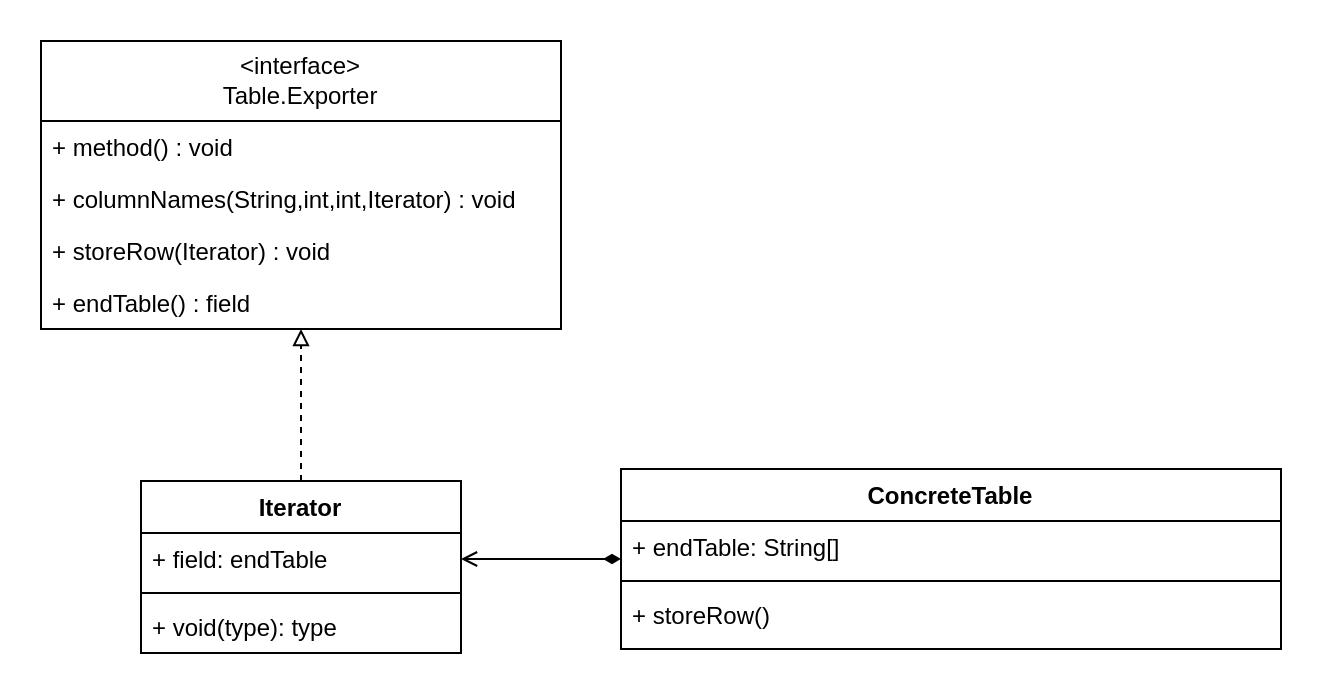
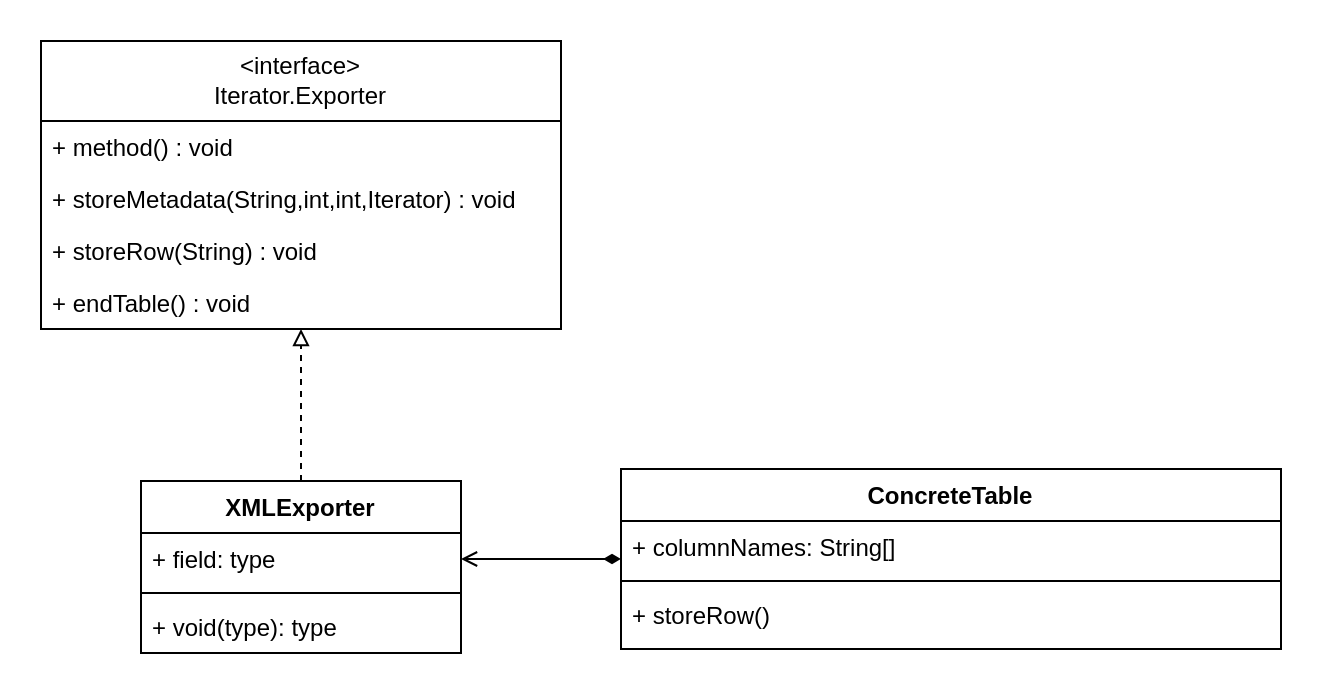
  <mxCell id="0" />
  <mxCell id="1" parent="0" />
- <mxCell id="2" value="&amp;lt;interface&amp;gt;&lt;br&gt;Table.Exporter" style="swimlane;fontStyle=0;childLayout=stackLayout;horizontal=1;startSize=40;fillColor=none;horizontalStack=0;resizeParent=1;resizeParentMax=0;resizeLast=0;collapsible=1;marginBottom=0;whiteSpace=wrap;html=1;" vertex="1" parent="1"><mxGeometry x="20" y="20" width="260" height="144" as="geometry" /></mxCell>
+ <mxCell id="2" value="&amp;lt;interface&amp;gt;&lt;br&gt;Iterator.Exporter" style="swimlane;fontStyle=0;childLayout=stackLayout;horizontal=1;startSize=40;fillColor=none;horizontalStack=0;resizeParent=1;resizeParentMax=0;resizeLast=0;collapsible=1;marginBottom=0;whiteSpace=wrap;html=1;" vertex="1" parent="1"><mxGeometry x="20" y="20" width="260" height="144" as="geometry" /></mxCell>
  <mxCell id="3" value="+ method() : void" style="text;strokeColor=none;fillColor=none;align=left;verticalAlign=top;spacingLeft=4;spacingRight=4;overflow=hidden;rotatable=0;points=[[0,0.5],[1,0.5]];portConstraint=eastwest;whiteSpace=wrap;html=1;" vertex="1" parent="2"><mxGeometry y="40" width="260" height="26" as="geometry" /></mxCell>
- <mxCell id="4" value="+ columnNames(String,int,int,Iterator) : void" style="text;strokeColor=none;fillColor=none;align=left;verticalAlign=top;spacingLeft=4;spacingRight=4;overflow=hidden;rotatable=0;points=[[0,0.5],[1,0.5]];portConstraint=eastwest;whiteSpace=wrap;html=1;" vertex="1" parent="2"><mxGeometry y="66" width="260" height="26" as="geometry" /></mxCell>
- <mxCell id="5" value="+ storeRow(Iterator) : void" style="text;strokeColor=none;fillColor=none;align=left;verticalAlign=top;spacingLeft=4;spacingRight=4;overflow=hidden;rotatable=0;points=[[0,0.5],[1,0.5]];portConstraint=eastwest;whiteSpace=wrap;html=1;" vertex="1" parent="2"><mxGeometry y="92" width="260" height="26" as="geometry" /></mxCell>
- <mxCell id="6" value="+ endTable() : field" style="text;strokeColor=none;fillColor=none;align=left;verticalAlign=top;spacingLeft=4;spacingRight=4;overflow=hidden;rotatable=0;points=[[0,0.5],[1,0.5]];portConstraint=eastwest;whiteSpace=wrap;html=1;" vertex="1" parent="2"><mxGeometry y="118" width="260" height="26" as="geometry" /></mxCell>
+ <mxCell id="4" value="+ storeMetadata(String,int,int,Iterator) : void" style="text;strokeColor=none;fillColor=none;align=left;verticalAlign=top;spacingLeft=4;spacingRight=4;overflow=hidden;rotatable=0;points=[[0,0.5],[1,0.5]];portConstraint=eastwest;whiteSpace=wrap;html=1;" vertex="1" parent="2"><mxGeometry y="66" width="260" height="26" as="geometry" /></mxCell>
+ <mxCell id="5" value="+ storeRow(String) : void" style="text;strokeColor=none;fillColor=none;align=left;verticalAlign=top;spacingLeft=4;spacingRight=4;overflow=hidden;rotatable=0;points=[[0,0.5],[1,0.5]];portConstraint=eastwest;whiteSpace=wrap;html=1;" vertex="1" parent="2"><mxGeometry y="92" width="260" height="26" as="geometry" /></mxCell>
+ <mxCell id="6" value="+ endTable() : void" style="text;strokeColor=none;fillColor=none;align=left;verticalAlign=top;spacingLeft=4;spacingRight=4;overflow=hidden;rotatable=0;points=[[0,0.5],[1,0.5]];portConstraint=eastwest;whiteSpace=wrap;html=1;" vertex="1" parent="2"><mxGeometry y="118" width="260" height="26" as="geometry" /></mxCell>
  <mxCell id="7" style="edgeStyle=orthogonalEdgeStyle;rounded=0;orthogonalLoop=1;jettySize=auto;html=1;exitX=0.5;exitY=0;exitDx=0;exitDy=0;dashed=1;endArrow=block;endFill=0;" edge="1" parent="1" source="8" target="2"><mxGeometry relative="1" as="geometry" /></mxCell>
- <mxCell id="8" value="Iterator" style="swimlane;fontStyle=1;align=center;verticalAlign=top;childLayout=stackLayout;horizontal=1;startSize=26;horizontalStack=0;resizeParent=1;resizeParentMax=0;resizeLast=0;collapsible=1;marginBottom=0;whiteSpace=wrap;html=1;" vertex="1" parent="1"><mxGeometry x="70" y="240" width="160" height="86" as="geometry" /></mxCell>
- <mxCell id="9" value="+ field: endTable" style="text;strokeColor=none;fillColor=none;align=left;verticalAlign=top;spacingLeft=4;spacingRight=4;overflow=hidden;rotatable=0;points=[[0,0.5],[1,0.5]];portConstraint=eastwest;whiteSpace=wrap;html=1;" vertex="1" parent="8"><mxGeometry y="26" width="160" height="26" as="geometry" /></mxCell>
+ <mxCell id="8" value="XMLExporter" style="swimlane;fontStyle=1;align=center;verticalAlign=top;childLayout=stackLayout;horizontal=1;startSize=26;horizontalStack=0;resizeParent=1;resizeParentMax=0;resizeLast=0;collapsible=1;marginBottom=0;whiteSpace=wrap;html=1;" vertex="1" parent="1"><mxGeometry x="70" y="240" width="160" height="86" as="geometry" /></mxCell>
+ <mxCell id="9" value="+ field: type" style="text;strokeColor=none;fillColor=none;align=left;verticalAlign=top;spacingLeft=4;spacingRight=4;overflow=hidden;rotatable=0;points=[[0,0.5],[1,0.5]];portConstraint=eastwest;whiteSpace=wrap;html=1;" vertex="1" parent="8"><mxGeometry y="26" width="160" height="26" as="geometry" /></mxCell>
  <mxCell id="10" value="" style="line;strokeWidth=1;fillColor=none;align=left;verticalAlign=middle;spacingTop=-1;spacingLeft=3;spacingRight=3;rotatable=0;labelPosition=right;points=[];portConstraint=eastwest;strokeColor=inherit;" vertex="1" parent="8"><mxGeometry y="52" width="160" height="8" as="geometry" /></mxCell>
  <mxCell id="11" value="+ void(type): type" style="text;strokeColor=none;fillColor=none;align=left;verticalAlign=top;spacingLeft=4;spacingRight=4;overflow=hidden;rotatable=0;points=[[0,0.5],[1,0.5]];portConstraint=eastwest;whiteSpace=wrap;html=1;" vertex="1" parent="8"><mxGeometry y="60" width="160" height="26" as="geometry" /></mxCell>
  <mxCell id="12" value="ConcreteTable" style="swimlane;fontStyle=1;align=center;verticalAlign=top;childLayout=stackLayout;horizontal=1;startSize=26;horizontalStack=0;resizeParent=1;resizeParentMax=0;resizeLast=0;collapsible=1;marginBottom=0;whiteSpace=wrap;html=1;" vertex="1" parent="1"><mxGeometry x="310" y="234" width="330" height="90" as="geometry" /></mxCell>
- <mxCell id="13" value="+ endTable: String[]" style="text;strokeColor=none;fillColor=none;align=left;verticalAlign=top;spacingLeft=4;spacingRight=4;overflow=hidden;rotatable=0;points=[[0,0.5],[1,0.5]];portConstraint=eastwest;whiteSpace=wrap;html=1;" vertex="1" parent="12"><mxGeometry y="26" width="330" height="26" as="geometry" /></mxCell>
+ <mxCell id="13" value="+ columnNames: String[]" style="text;strokeColor=none;fillColor=none;align=left;verticalAlign=top;spacingLeft=4;spacingRight=4;overflow=hidden;rotatable=0;points=[[0,0.5],[1,0.5]];portConstraint=eastwest;whiteSpace=wrap;html=1;" vertex="1" parent="12"><mxGeometry y="26" width="330" height="26" as="geometry" /></mxCell>
  <mxCell id="14" value="" style="line;strokeWidth=1;fillColor=none;align=left;verticalAlign=middle;spacingTop=-1;spacingLeft=3;spacingRight=3;rotatable=0;labelPosition=right;points=[];portConstraint=eastwest;strokeColor=inherit;" vertex="1" parent="12"><mxGeometry y="52" width="330" height="8" as="geometry" /></mxCell>
  <mxCell id="15" value="+ storeRow()" style="text;strokeColor=none;fillColor=none;align=left;verticalAlign=top;spacingLeft=4;spacingRight=4;overflow=hidden;rotatable=0;points=[[0,0.5],[1,0.5]];portConstraint=eastwest;whiteSpace=wrap;html=1;" vertex="1" parent="12"><mxGeometry y="60" width="330" height="30" as="geometry" /></mxCell>
  <mxCell id="16" style="edgeStyle=orthogonalEdgeStyle;rounded=0;orthogonalLoop=1;jettySize=auto;html=1;exitX=1;exitY=0.5;exitDx=0;exitDy=0;endArrow=diamondThin;endFill=1;startArrow=open;startFill=0;" edge="1" parent="1" source="9" target="12"><mxGeometry relative="1" as="geometry" /></mxCell>
